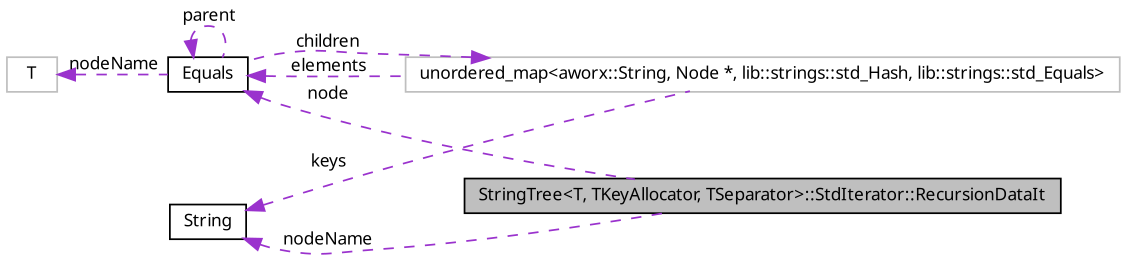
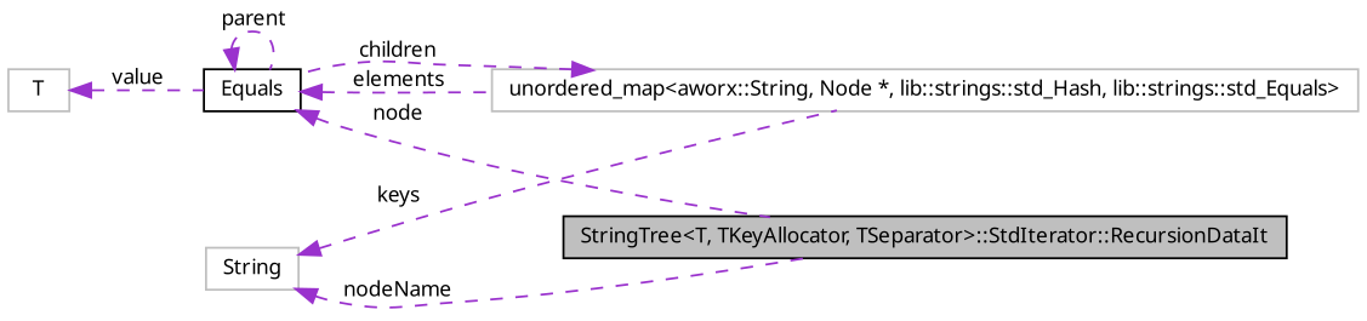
  digraph {
    fontname="Noto Sans"
    rankdir=LR
    node [color=black fillcolor=white fontname="Noto Sans" fontsize=10 shape=record style=filled]
    edge [color=darkorchid3 dir=back fontname="Noto Sans" fontsize=10 labelfontname=Helvetica labelfontsize=10 style=dashed]
    n1 [fillcolor=grey75 fontcolor=black height=0.2 label="StringTree\<T, TKeyAllocator, TSeparator\>::StdIterator::RecursionDataIt" width=0.4]
    n2 [color=grey75 height=0.2 label="unordered_map\<aworx::String, Node *, lib::strings::std_Hash, lib::strings::std_Equals\>" width=0.4]
    n3 [height=0.2 label=Equals width=0.4]
-   n4 [height=0.2 label=String width=0.4]
+   n4 [color=grey75 height=0.2 label=String width=0.4]
    n5 [color=grey75 height=0.2 label=T width=0.4]
    n2 -> n3 [label=" children"]
    n3 -> n1 [label=" node"]
    n3 -> n2 [label=" elements"]
    n3 -> n3 [label=" parent"]
    n4 -> n1 [label=" nodeName"]
    n4 -> n2 [label=" keys"]
-   n5 -> n3 [label=" nodeName"]
+   n5 -> n3 [label=" value"]
  }
